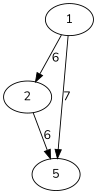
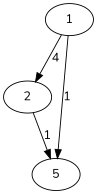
  digraph {
    fontname=Nunito
    node [fontname=Nunito]
    edge [fontname=Nunito]
    1
    2
    n3 [label=5]
-   1 -> 2 [label=6]
-   1 -> n3 [label=7]
-   2 -> n3 [label=6]
+   1 -> 2 [label=4]
+   1 -> n3 [label=1]
+   2 -> n3 [label=1]
  }
